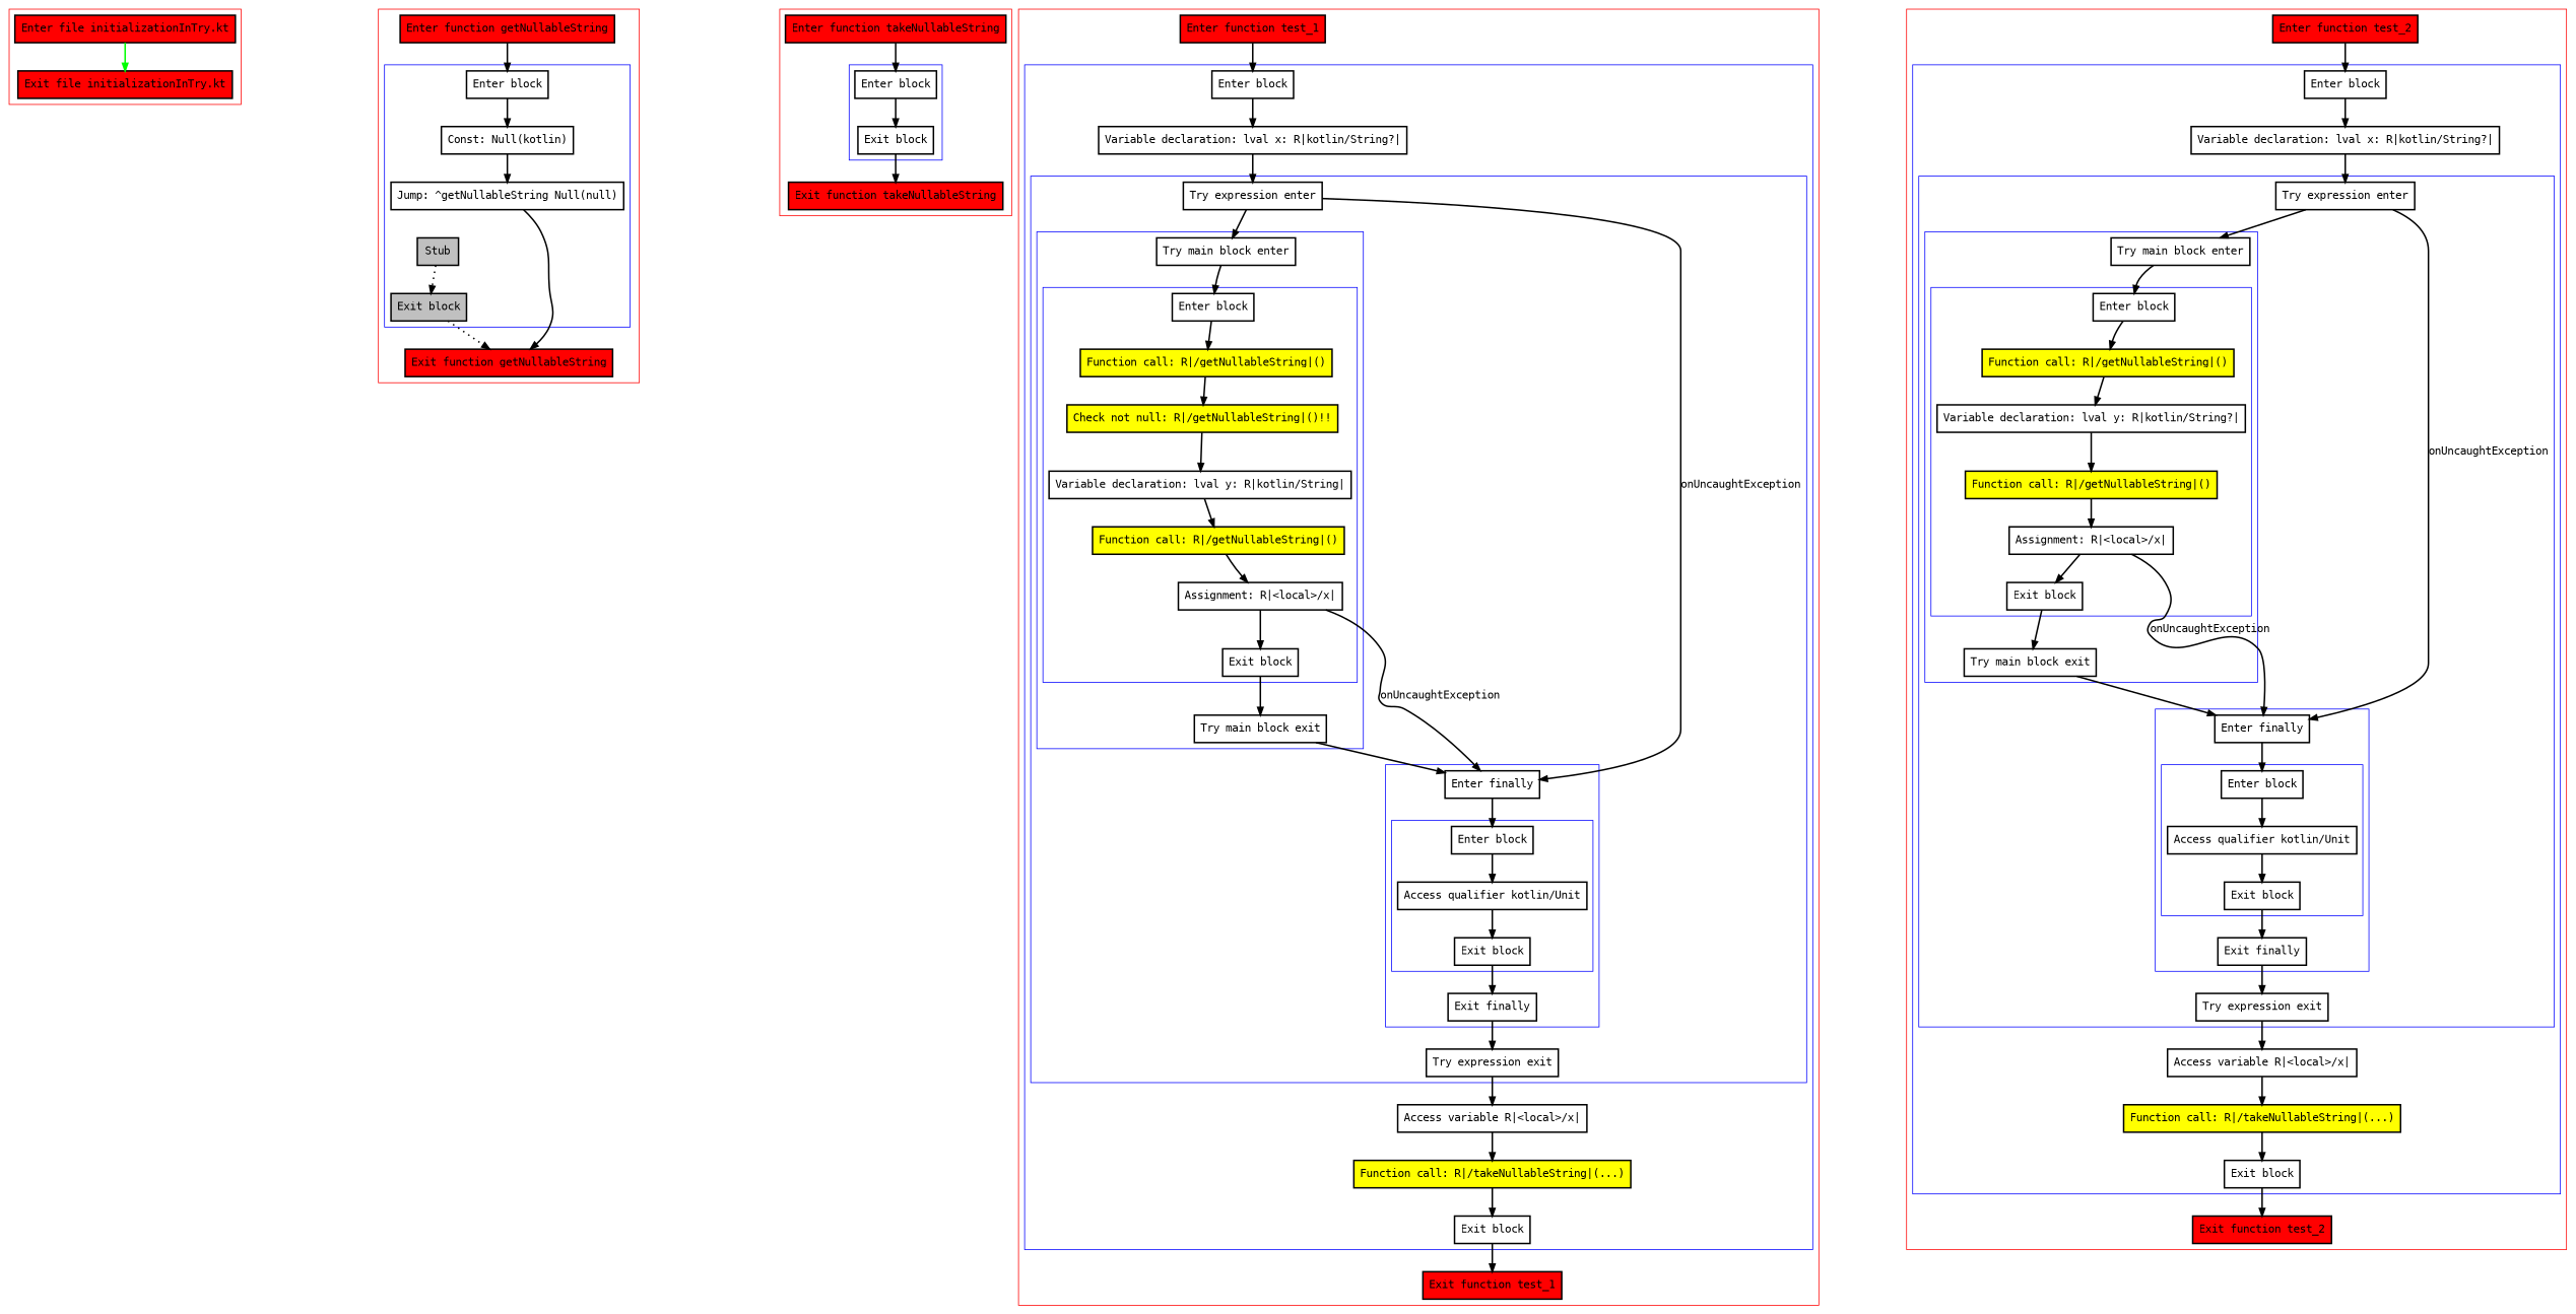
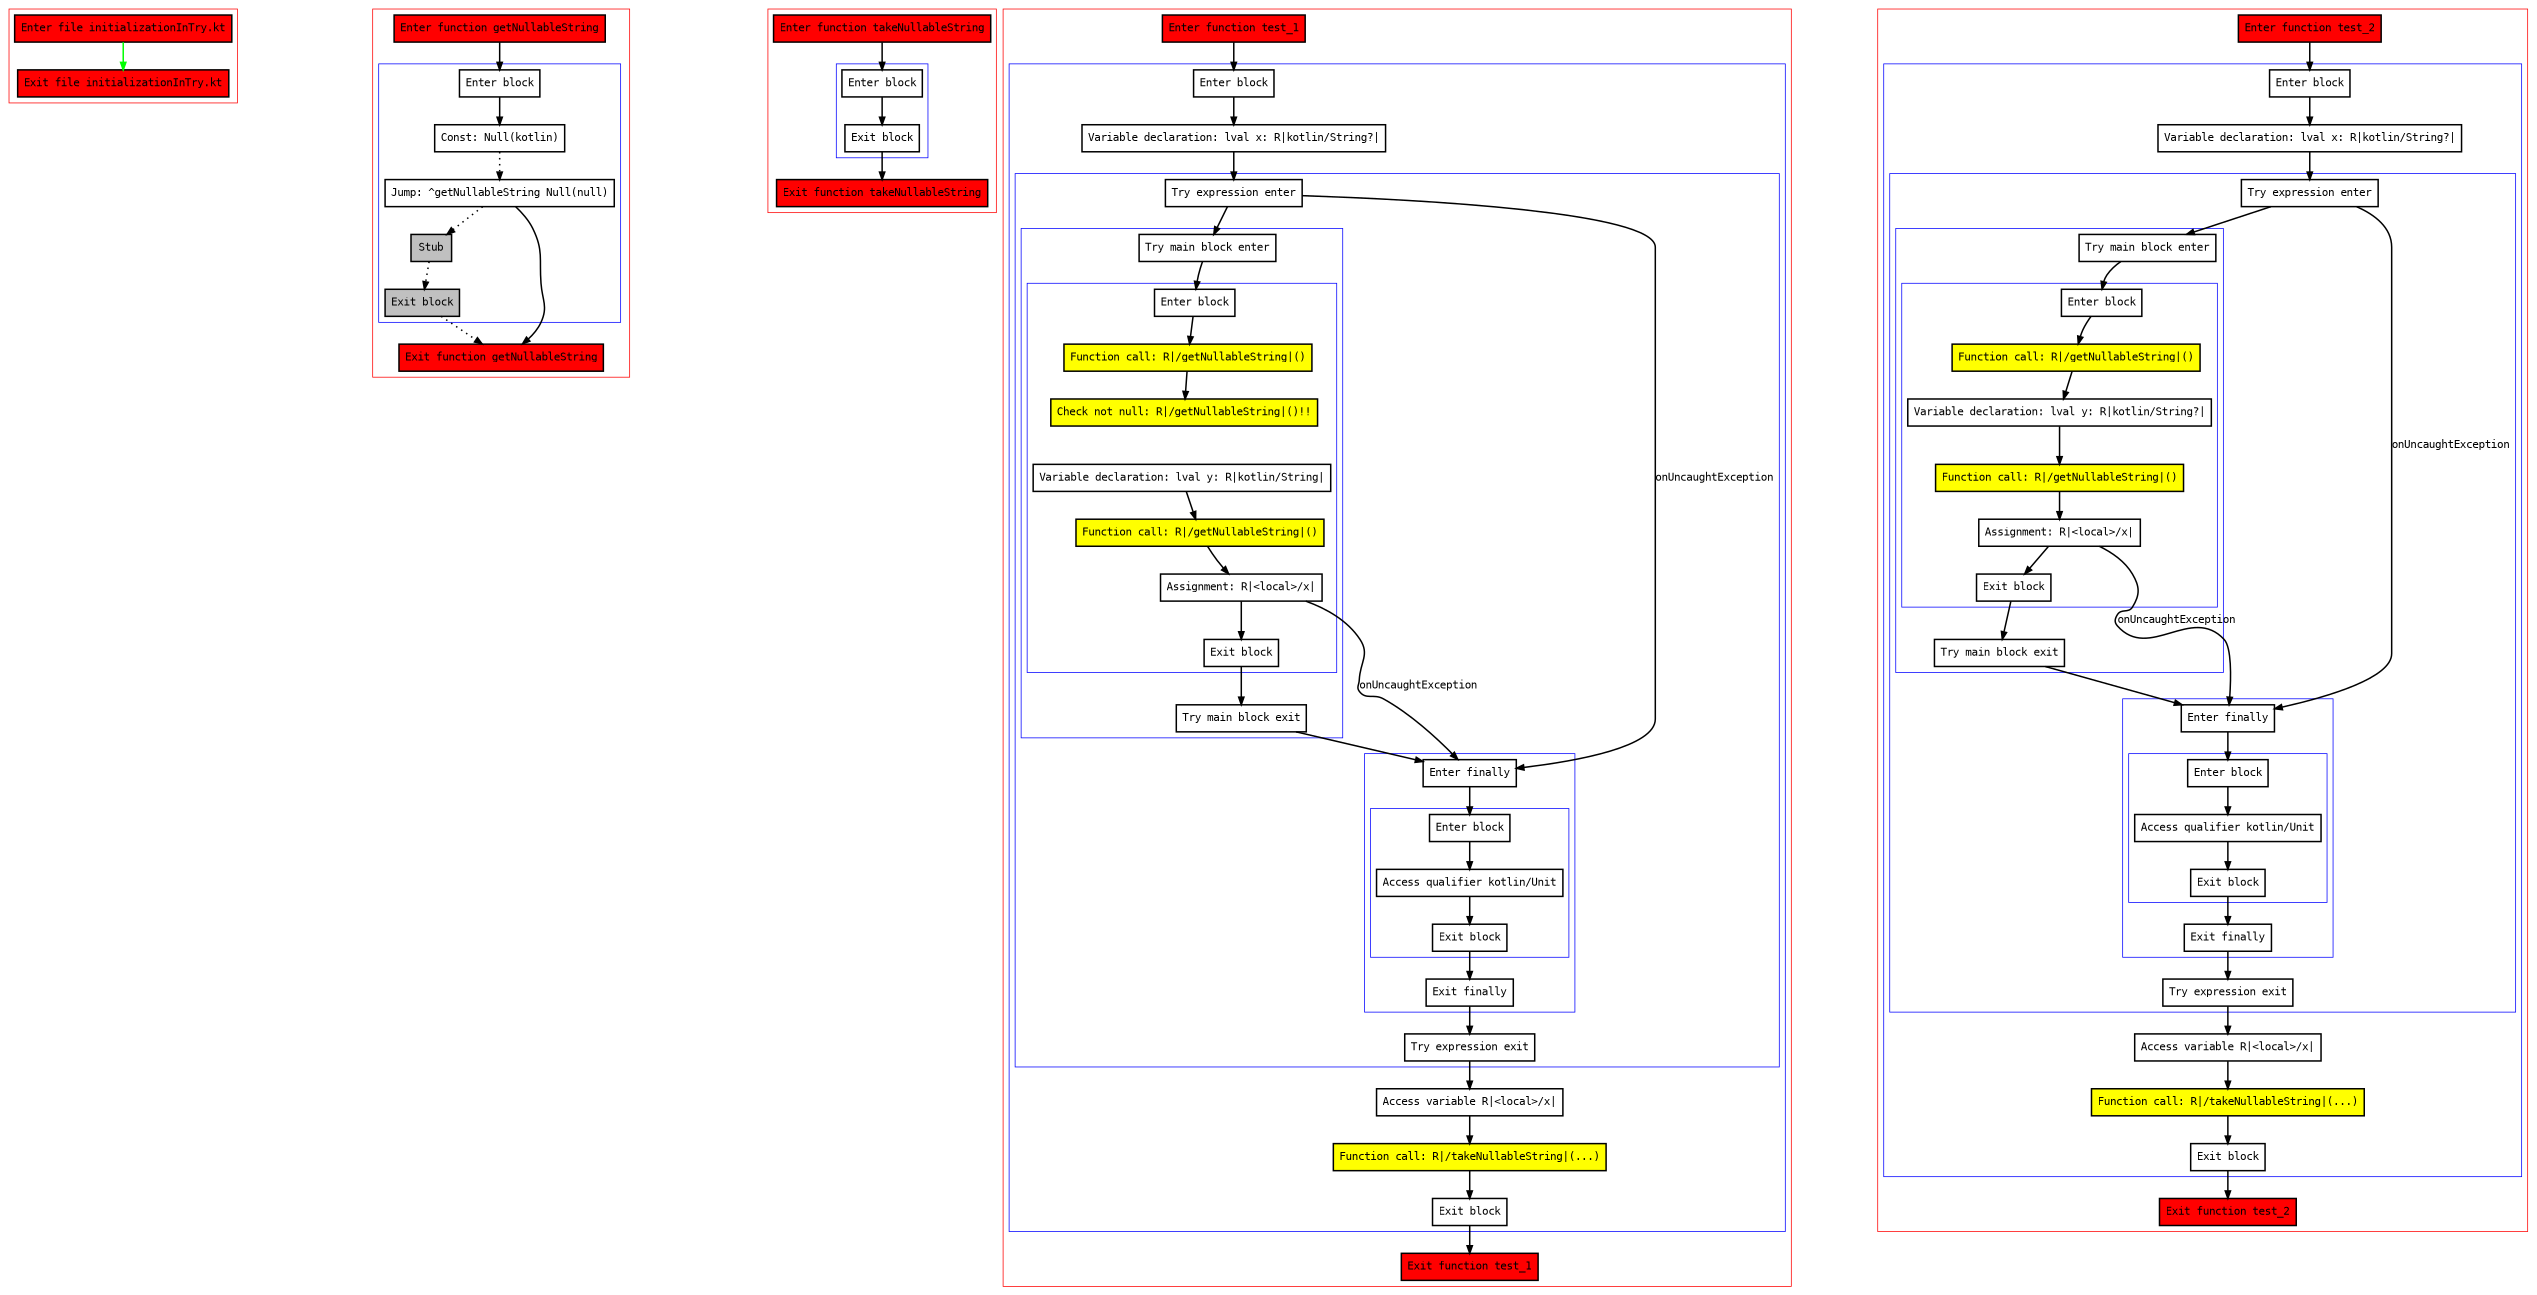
  digraph {
    fontname="DejaVu Sans Mono"
    nodesep=3
    node [fontname="DejaVu Sans Mono" penwidth=2 shape=box]
    edge [fontname="DejaVu Sans Mono" penwidth=2]
    n1 [fillcolor=red label="Enter file initializationInTry.kt" style=filled]
    n2 [fillcolor=red label="Exit file initializationInTry.kt" style=filled]
    n3 [label="Enter block"]
    n4 [label="Const: Null(kotlin)"]
    n5 [label="Jump: ^getNullableString Null(null)"]
    n6 [fillcolor=gray label=Stub style=filled]
    n7 [fillcolor=gray label="Exit block" style=filled]
    n8 [fillcolor=red label="Enter function getNullableString" style=filled]
    n9 [fillcolor=red label="Exit function getNullableString" style=filled]
    n10 [label="Enter block"]
    n11 [label="Exit block"]
    n12 [fillcolor=red label="Enter function takeNullableString" style=filled]
    n13 [fillcolor=red label="Exit function takeNullableString" style=filled]
    n14 [label="Enter block"]
    n15 [fillcolor=yellow label="Function call: R|/getNullableString|()" style=filled]
    n16 [fillcolor=yellow label="Check not null: R|/getNullableString|()!!" style=filled]
    n17 [label="Variable declaration: lval y: R|kotlin/String|"]
    n18 [fillcolor=yellow label="Function call: R|/getNullableString|()" style=filled]
    n19 [label="Assignment: R|<local>/x|"]
    n20 [label="Exit block"]
    n21 [label="Try main block enter"]
    n22 [label="Try main block exit"]
    n23 [label="Enter block"]
    n24 [label="Access qualifier kotlin/Unit"]
    n25 [label="Exit block"]
    n26 [label="Enter finally"]
    n27 [label="Exit finally"]
    n28 [label="Try expression enter"]
    n29 [label="Try expression exit"]
    n30 [label="Enter block"]
    n31 [label="Variable declaration: lval x: R|kotlin/String?|"]
    n32 [label="Access variable R|<local>/x|"]
    n33 [fillcolor=yellow label="Function call: R|/takeNullableString|(...)" style=filled]
    n34 [label="Exit block"]
    n35 [fillcolor=red label="Enter function test_1" style=filled]
    n36 [fillcolor=red label="Exit function test_1" style=filled]
    n37 [label="Enter block"]
    n38 [fillcolor=yellow label="Function call: R|/getNullableString|()" style=filled]
    n39 [label="Variable declaration: lval y: R|kotlin/String?|"]
    n40 [fillcolor=yellow label="Function call: R|/getNullableString|()" style=filled]
    n41 [label="Assignment: R|<local>/x|"]
    n42 [label="Exit block"]
    n43 [label="Try main block enter"]
    n44 [label="Try main block exit"]
    n45 [label="Enter block"]
    n46 [label="Access qualifier kotlin/Unit"]
    n47 [label="Exit block"]
    n48 [label="Enter finally"]
    n49 [label="Exit finally"]
    n50 [label="Try expression enter"]
    n51 [label="Try expression exit"]
    n52 [label="Enter block"]
    n53 [label="Variable declaration: lval x: R|kotlin/String?|"]
    n54 [label="Access variable R|<local>/x|"]
    n55 [fillcolor=yellow label="Function call: R|/takeNullableString|(...)" style=filled]
    n56 [label="Exit block"]
    n57 [fillcolor=red label="Enter function test_2" style=filled]
    n58 [fillcolor=red label="Exit function test_2" style=filled]
    subgraph cluster_1 {
      color=red
      n1
      n2
    }
    subgraph cluster_2 {
      color=red
      n8
      n9
      subgraph cluster_3 {
        color=blue
        n3
        n4
        n5
        n6
        n7
      }
    }
    subgraph cluster_4 {
      color=red
      n12
      n13
      subgraph cluster_5 {
        color=blue
        n10
        n11
      }
    }
    subgraph cluster_6 {
      color=red
      n35
      n36
      subgraph cluster_7 {
        color=blue
        n30
        n31
        n32
        n33
        n34
        subgraph cluster_8 {
          color=blue
          n28
          n29
          subgraph cluster_9 {
            color=blue
            n21
            n22
            subgraph cluster_10 {
              color=blue
              n14
              n15
              n16
              n17
              n18
              n19
              n20
            }
          }
          subgraph cluster_11 {
            color=blue
            n26
            n27
            subgraph cluster_12 {
              color=blue
              n23
              n24
              n25
            }
          }
        }
      }
    }
    subgraph cluster_13 {
      color=red
      n57
      n58
      subgraph cluster_14 {
        color=blue
        n52
        n53
        n54
        n55
        n56
        subgraph cluster_15 {
          color=blue
          n50
          n51
          subgraph cluster_16 {
            color=blue
            n43
            n44
            subgraph cluster_17 {
              color=blue
              n37
              n38
              n39
              n40
              n41
              n42
            }
          }
          subgraph cluster_18 {
            color=blue
            n48
            n49
            subgraph cluster_19 {
              color=blue
              n45
              n46
              n47
            }
          }
        }
      }
    }
    n1 -> n2 [color=green]
    n3 -> n4
-   n4 -> n5
+   n4 -> n5 [style=dotted]
+   n5 -> n6 [style=dotted]
    n5 -> n9
    n6 -> n7 [style=dotted]
    n7 -> n9 [style=dotted]
    n8 -> n3
    n10 -> n11
    n11 -> n13
    n12 -> n10
    n14 -> n15
    n15 -> n16
-   n16 -> n17
    n17 -> n18
    n18 -> n19
    n19 -> n20
    n19 -> n26 [label=onUncaughtException]
    n20 -> n22
    n21 -> n14
    n22 -> n26
    n23 -> n24
    n24 -> n25
    n25 -> n27
    n26 -> n23
    n27 -> n29
    n28 -> n21
    n28 -> n26 [label=onUncaughtException]
    n29 -> n32
    n30 -> n31
    n31 -> n28
    n32 -> n33
    n33 -> n34
    n34 -> n36
    n35 -> n30
    n37 -> n38
    n38 -> n39
    n39 -> n40
    n40 -> n41
    n41 -> n42
    n41 -> n48 [label=onUncaughtException]
    n42 -> n44
    n43 -> n37
    n44 -> n48
    n45 -> n46
    n46 -> n47
    n47 -> n49
    n48 -> n45
    n49 -> n51
    n50 -> n43
    n50 -> n48 [label=onUncaughtException]
    n51 -> n54
    n52 -> n53
    n53 -> n50
    n54 -> n55
    n55 -> n56
    n56 -> n58
    n57 -> n52
  }
